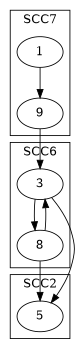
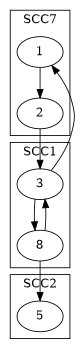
  digraph {
    3
    n2 [label=8]
    1
-   2 [label=9]
+   2
    5
    subgraph cluster_1 {
-     label=SCC6
+     label=SCC1
      3
      n2
    }
    subgraph cluster_2 {
      label=SCC7
      1
      2
    }
    subgraph cluster_3 {
      label=SCC2
      5
    }
    3 -> n2
-   3 -> 5
+   3 -> 1
    n2 -> 3
    n2 -> 5
    1 -> 2
    2 -> 3
  }
